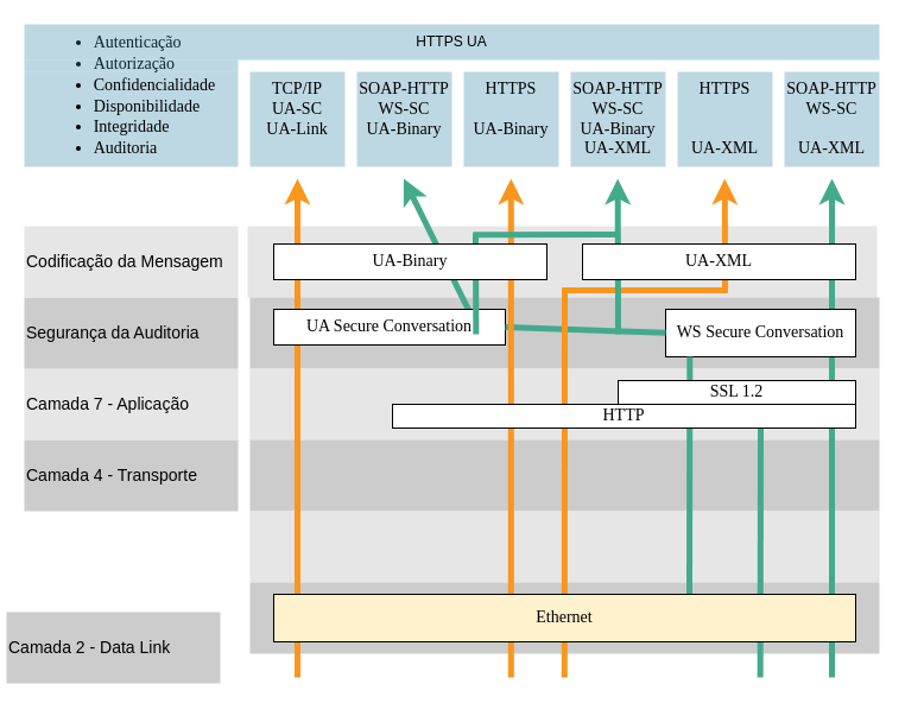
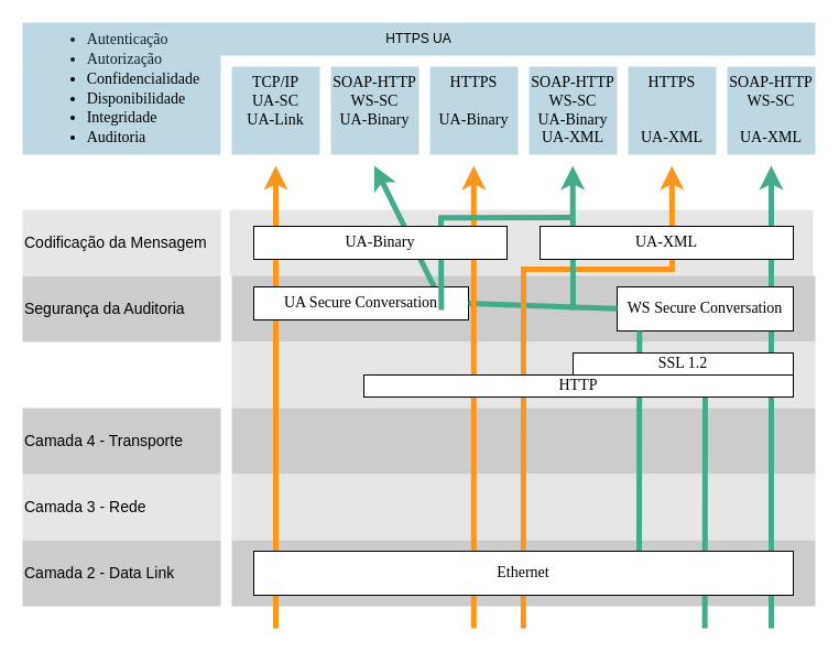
  <mxCell id="0" />
  <mxCell id="1" parent="0" />
  <mxCell id="2" value="" style="rounded=0;whiteSpace=wrap;html=1;fillColor=#E6E6E6;strokeColor=none;" vertex="1" parent="1"><mxGeometry x="208" y="190" width="530" height="60" as="geometry" /></mxCell>
  <mxCell id="3" value="" style="rounded=0;whiteSpace=wrap;html=1;strokeColor=none;fillColor=#CCCCCC;" vertex="1" parent="1"><mxGeometry x="210" y="250" width="530" height="60" as="geometry" /></mxCell>
  <mxCell id="4" value="" style="rounded=0;whiteSpace=wrap;html=1;strokeColor=none;fillColor=#E6E6E6;" vertex="1" parent="1"><mxGeometry x="210" y="310" width="530" height="60" as="geometry" /></mxCell>
  <mxCell id="5" value="" style="rounded=0;whiteSpace=wrap;html=1;strokeColor=none;fillColor=#CCCCCC;" vertex="1" parent="1"><mxGeometry x="210" y="370" width="530" height="60" as="geometry" /></mxCell>
  <mxCell id="6" value="" style="rounded=0;whiteSpace=wrap;html=1;fillColor=#E6E6E6;strokeColor=none;" vertex="1" parent="1"><mxGeometry x="210" y="430" width="530" height="60" as="geometry" /></mxCell>
- <mxCell id="7" value="&lt;font style=&quot;font-size: 14px;&quot;&gt;Camada 2 - Data Link&lt;/font&gt;" style="rounded=0;whiteSpace=wrap;html=1;align=left;fillStyle=solid;fillColor=#CCCCCC;strokeColor=none;" vertex="1" parent="1"><mxGeometry x="5" y="515" width="180" height="60" as="geometry" /></mxCell>
+ <mxCell id="7" value="&lt;font style=&quot;font-size: 14px;&quot;&gt;Camada 2 - Data Link&lt;/font&gt;" style="rounded=0;whiteSpace=wrap;html=1;align=left;fillStyle=solid;fillColor=#CCCCCC;strokeColor=none;" vertex="1" parent="1"><mxGeometry x="20" y="490" width="180" height="60" as="geometry" /></mxCell>
  <mxCell id="8" value="" style="rounded=0;whiteSpace=wrap;html=1;strokeColor=none;fillColor=#CCCCCC;" vertex="1" parent="1"><mxGeometry x="210" y="490" width="530" height="60" as="geometry" /></mxCell>
  <mxCell id="9" value="" style="endArrow=classic;html=1;rounded=0;strokeWidth=5;strokeColor=#F8961E;" edge="1" parent="1"><mxGeometry width="50" height="50" relative="1" as="geometry"><mxPoint x="250" y="570" as="sourcePoint" /><mxPoint x="250" y="150" as="targetPoint" /></mxGeometry></mxCell>
+ <mxCell id="10" value="&lt;font style=&quot;font-size: 14px;&quot;&gt;Camada 3 - Rede&lt;/font&gt;" style="rounded=0;whiteSpace=wrap;html=1;align=left;fillStyle=solid;fillColor=#E6E6E6;strokeColor=none;" vertex="1" parent="1"><mxGeometry x="20" y="430" width="180" height="60" as="geometry" /></mxCell>
  <mxCell id="11" value="&lt;font style=&quot;font-size: 14px;&quot;&gt;Camada 4 - Transporte&lt;/font&gt;" style="rounded=0;whiteSpace=wrap;html=1;align=left;fillStyle=solid;fillColor=#CCCCCC;strokeColor=none;" vertex="1" parent="1"><mxGeometry x="20" y="370" width="180" height="60" as="geometry" /></mxCell>
- <mxCell id="12" value="&lt;font style=&quot;font-size: 14px;&quot;&gt;Camada 7 - Aplicação&lt;/font&gt;" style="rounded=0;whiteSpace=wrap;html=1;align=left;fillStyle=solid;fillColor=#E6E6E6;strokeColor=none;" vertex="1" parent="1"><mxGeometry x="20" y="310" width="180" height="60" as="geometry" /></mxCell>
  <mxCell id="13" value="&lt;span style=&quot;font-size: 14px;&quot;&gt;Segurança da Auditoria&lt;/span&gt;" style="rounded=0;whiteSpace=wrap;html=1;align=left;fillStyle=solid;fillColor=#CCCCCC;strokeColor=none;" vertex="1" parent="1"><mxGeometry x="20" y="250" width="180" height="60" as="geometry" /></mxCell>
  <mxCell id="14" value="&lt;span style=&quot;font-size: 14px;&quot;&gt;Codificação da Mensagem&lt;/span&gt;" style="rounded=0;whiteSpace=wrap;html=1;align=left;fillStyle=solid;fillColor=#E6E6E6;strokeColor=none;" vertex="1" parent="1"><mxGeometry x="20" y="190" width="180" height="60" as="geometry" /></mxCell>
  <mxCell id="15" value="" style="endArrow=classic;html=1;rounded=0;strokeWidth=5;strokeColor=#43AA8B;" edge="1" parent="1"><mxGeometry width="50" height="50" relative="1" as="geometry"><mxPoint x="700" y="570" as="sourcePoint" /><mxPoint x="700" y="150" as="targetPoint" /></mxGeometry></mxCell>
  <mxCell id="16" value="&lt;font face=&quot;Garamond&quot;&gt;&lt;span style=&quot;font-size: 14px;&quot;&gt;WS Secure Conversation&lt;/span&gt;&lt;/font&gt;" style="rounded=0;whiteSpace=wrap;html=1;" vertex="1" parent="1"><mxGeometry x="560" y="260" width="160" height="40" as="geometry" /></mxCell>
  <mxCell id="17" value="&lt;div&gt;&lt;span style=&quot;font-size: 14px;&quot;&gt;&lt;br&gt;&lt;/span&gt;&lt;/div&gt;" style="rounded=0;whiteSpace=wrap;html=1;fillColor=#277DA1;strokeColor=none;fillOpacity=30;align=left;" vertex="1" parent="1"><mxGeometry x="20" y="60" width="180" height="80" as="geometry" /></mxCell>
  <mxCell id="18" value="&lt;font style=&quot;font-size: 14px;&quot; face=&quot;Garamond&quot;&gt;TCP/IP&lt;br&gt;UA-SC&lt;br&gt;UA-Link&lt;br&gt;&lt;br&gt;&lt;/font&gt;" style="rounded=0;whiteSpace=wrap;html=1;fillColor=#277DA1;strokeColor=none;fillOpacity=30;" vertex="1" parent="1"><mxGeometry x="210" y="60" width="80" height="80" as="geometry" /></mxCell>
  <mxCell id="19" value="SOAP-HTTP&lt;br&gt;WS-SC&lt;br&gt;UA-Binary&lt;br&gt;&amp;nbsp;" style="rounded=0;whiteSpace=wrap;html=1;fillColor=#277DA1;strokeColor=none;fillOpacity=30;fontFamily=Garamond;fontSize=14;" vertex="1" parent="1"><mxGeometry x="300" y="60" width="80" height="80" as="geometry" /></mxCell>
  <mxCell id="20" value="HTTPS&lt;br&gt;&lt;br&gt;UA-Binary&lt;br&gt;&amp;nbsp;" style="rounded=0;whiteSpace=wrap;html=1;fillColor=#277DA1;strokeColor=none;fillOpacity=30;fontFamily=Garamond;fontSize=14;" vertex="1" parent="1"><mxGeometry x="390" y="60" width="80" height="80" as="geometry" /></mxCell>
  <mxCell id="21" value="SOAP-HTTP&lt;br&gt;WS-SC&lt;br&gt;UA-Binary&lt;br&gt;UA-XML" style="rounded=0;whiteSpace=wrap;html=1;fillColor=#277DA1;strokeColor=none;fillOpacity=30;fontFamily=Garamond;fontSize=14;" vertex="1" parent="1"><mxGeometry x="480" y="60" width="80" height="80" as="geometry" /></mxCell>
  <mxCell id="22" value="HTTPS&lt;br&gt;&lt;br&gt;&lt;br&gt;UA-XML" style="rounded=0;whiteSpace=wrap;html=1;fillColor=#277DA1;strokeColor=none;fillOpacity=30;fontFamily=Garamond;fontSize=14;" vertex="1" parent="1"><mxGeometry x="570" y="60" width="80" height="80" as="geometry" /></mxCell>
  <mxCell id="23" value="SOAP-HTTP&lt;br&gt;WS-SC&lt;br&gt;&lt;br&gt;UA-XML" style="rounded=0;whiteSpace=wrap;html=1;fillColor=#277DA1;strokeColor=none;fillOpacity=30;fontFamily=Garamond;fontSize=14;" vertex="1" parent="1"><mxGeometry x="660" y="60" width="80" height="80" as="geometry" /></mxCell>
  <mxCell id="24" value="" style="endArrow=classic;html=1;rounded=0;strokeWidth=5;strokeColor=#43AA8B;exitX=0.841;exitY=0.016;exitDx=0;exitDy=0;exitPerimeter=0;" edge="1" parent="1" source="25"><mxGeometry width="50" height="50" relative="1" as="geometry"><mxPoint x="339" y="260" as="sourcePoint" /><mxPoint x="339.47" y="150" as="targetPoint" /></mxGeometry></mxCell>
  <mxCell id="25" value="&lt;font face=&quot;Garamond&quot;&gt;&lt;span style=&quot;font-size: 14px;&quot;&gt;UA Secure Conversation&lt;/span&gt;&lt;/font&gt;" style="rounded=0;whiteSpace=wrap;html=1;" vertex="1" parent="1"><mxGeometry x="230" y="260" width="195" height="30" as="geometry" /></mxCell>
  <mxCell id="26" value="" style="endArrow=none;html=1;rounded=0;strokeWidth=5;strokeColor=#F8961E;endFill=0;" edge="1" parent="1"><mxGeometry width="50" height="50" relative="1" as="geometry"><mxPoint x="612" y="244" as="sourcePoint" /><mxPoint x="473" y="244" as="targetPoint" /></mxGeometry></mxCell>
  <mxCell id="27" value="" style="endArrow=classic;html=1;rounded=0;strokeWidth=5;strokeColor=#F8961E;" edge="1" parent="1"><mxGeometry width="50" height="50" relative="1" as="geometry"><mxPoint x="610" y="246" as="sourcePoint" /><mxPoint x="609.76" y="150" as="targetPoint" /></mxGeometry></mxCell>
  <mxCell id="28" value="" style="endArrow=classic;html=1;rounded=0;strokeWidth=5;strokeColor=#43AA8B;" edge="1" parent="1"><mxGeometry width="50" height="50" relative="1" as="geometry"><mxPoint x="520" y="281" as="sourcePoint" /><mxPoint x="519.66" y="150" as="targetPoint" /></mxGeometry></mxCell>
  <mxCell id="29" value="" style="endArrow=none;html=1;rounded=0;strokeWidth=5;strokeColor=#43AA8B;endFill=0;entryX=1;entryY=0.5;entryDx=0;entryDy=0;" edge="1" parent="1" target="25"><mxGeometry width="50" height="50" relative="1" as="geometry"><mxPoint x="560" y="279.8" as="sourcePoint" /><mxPoint x="421" y="279.8" as="targetPoint" /></mxGeometry></mxCell>
  <mxCell id="30" value="" style="endArrow=none;html=1;rounded=0;strokeWidth=5;strokeColor=#43AA8B;endFill=0;" edge="1" parent="1"><mxGeometry width="50" height="50" relative="1" as="geometry"><mxPoint x="400.34" y="281" as="sourcePoint" /><mxPoint x="400" y="196" as="targetPoint" /></mxGeometry></mxCell>
  <mxCell id="31" value="" style="endArrow=classic;html=1;rounded=0;strokeWidth=5;strokeColor=#F8961E;" edge="1" parent="1"><mxGeometry width="50" height="50" relative="1" as="geometry"><mxPoint x="429.8" y="570" as="sourcePoint" /><mxPoint x="429.8" y="150" as="targetPoint" /></mxGeometry></mxCell>
  <mxCell id="32" value="" style="endArrow=none;html=1;rounded=0;strokeWidth=5;strokeColor=#F8961E;endFill=0;" edge="1" parent="1"><mxGeometry width="50" height="50" relative="1" as="geometry"><mxPoint x="474.8" y="570" as="sourcePoint" /><mxPoint x="475" y="242" as="targetPoint" /></mxGeometry></mxCell>
  <mxCell id="33" value="" style="endArrow=none;html=1;rounded=0;strokeWidth=5;strokeColor=#43AA8B;endFill=0;" edge="1" parent="1"><mxGeometry width="50" height="50" relative="1" as="geometry"><mxPoint x="639.66" y="570" as="sourcePoint" /><mxPoint x="640" y="360" as="targetPoint" /></mxGeometry></mxCell>
  <mxCell id="34" value="" style="endArrow=none;html=1;rounded=0;strokeWidth=5;strokeColor=#43AA8B;endFill=0;entryX=0.127;entryY=1;entryDx=0;entryDy=0;entryPerimeter=0;" edge="1" parent="1" target="16"><mxGeometry width="50" height="50" relative="1" as="geometry"><mxPoint x="580" y="500" as="sourcePoint" /><mxPoint x="580.34" y="355" as="targetPoint" /></mxGeometry></mxCell>
  <mxCell id="35" value="&lt;font face=&quot;Garamond&quot;&gt;&lt;span style=&quot;font-size: 14px;&quot;&gt;UA-Binary&lt;/span&gt;&lt;/font&gt;" style="rounded=0;whiteSpace=wrap;html=1;" vertex="1" parent="1"><mxGeometry x="230" y="205" width="230" height="30" as="geometry" /></mxCell>
  <mxCell id="36" value="&lt;font face=&quot;Garamond&quot;&gt;&lt;span style=&quot;font-size: 14px;&quot;&gt;UA-XML&lt;/span&gt;&lt;/font&gt;" style="rounded=0;whiteSpace=wrap;html=1;" vertex="1" parent="1"><mxGeometry x="490" y="205" width="230" height="30" as="geometry" /></mxCell>
  <mxCell id="37" value="&lt;font face=&quot;Garamond&quot;&gt;&lt;span style=&quot;font-size: 14px;&quot;&gt;SSL 1.2&lt;/span&gt;&lt;/font&gt;" style="rounded=0;whiteSpace=wrap;html=1;" vertex="1" parent="1"><mxGeometry x="520" y="320" width="200" height="20" as="geometry" /></mxCell>
  <mxCell id="38" value="&lt;font face=&quot;Garamond&quot;&gt;&lt;span style=&quot;font-size: 14px;&quot;&gt;HTTP&lt;/span&gt;&lt;/font&gt;" style="rounded=0;whiteSpace=wrap;html=1;" vertex="1" parent="1"><mxGeometry x="330" y="340" width="390" height="20" as="geometry" /></mxCell>
- <mxCell id="39" value="&lt;font style=&quot;font-size: 14px;&quot; face=&quot;Garamond&quot;&gt;Ethernet&lt;/font&gt;" style="rounded=0;whiteSpace=wrap;html=1;fillColor=#fff2cc;" vertex="1" parent="1"><mxGeometry x="230" y="500" width="490" height="40" as="geometry" /></mxCell>
+ <mxCell id="39" value="&lt;font style=&quot;font-size: 14px;&quot; face=&quot;Garamond&quot;&gt;Ethernet&lt;/font&gt;" style="rounded=0;whiteSpace=wrap;html=1;" vertex="1" parent="1"><mxGeometry x="230" y="500" width="490" height="40" as="geometry" /></mxCell>
  <mxCell id="40" value="" style="endArrow=none;html=1;rounded=0;strokeWidth=5;strokeColor=#43AA8B;endFill=0;entryX=1;entryY=0.5;entryDx=0;entryDy=0;" edge="1" parent="1"><mxGeometry width="50" height="50" relative="1" as="geometry"><mxPoint x="521" y="197" as="sourcePoint" /><mxPoint x="398" y="197.2" as="targetPoint" /></mxGeometry></mxCell>
  <mxCell id="41" value="&lt;ul style=&quot;border-color: var(--border-color); text-align: left; font-size: 14px;&quot;&gt;&lt;li style=&quot;border-color: var(--border-color);&quot;&gt;&lt;font style=&quot;border-color: var(--border-color);&quot; face=&quot;Garamond&quot;&gt;Autenticação&lt;/font&gt;&lt;/li&gt;&lt;li style=&quot;border-color: var(--border-color);&quot;&gt;&lt;font style=&quot;font-size: 14px;&quot; face=&quot;Garamond&quot;&gt;Autorização&lt;/font&gt;&lt;/li&gt;&lt;li style=&quot;border-color: var(--border-color);&quot;&gt;&lt;font style=&quot;border-color: var(--border-color);&quot; face=&quot;Garamond&quot;&gt;Confidencialidade&lt;/font&gt;&lt;/li&gt;&lt;li style=&quot;border-color: var(--border-color);&quot;&gt;&lt;font style=&quot;border-color: var(--border-color);&quot; face=&quot;Garamond&quot;&gt;Disponibilidade&lt;/font&gt;&lt;/li&gt;&lt;li style=&quot;border-color: var(--border-color);&quot;&gt;&lt;span style=&quot;border-color: var(--border-color);&quot;&gt;&lt;font style=&quot;font-size: 14px;&quot; face=&quot;Garamond&quot;&gt;Integridade&lt;/font&gt;&lt;/span&gt;&lt;/li&gt;&lt;li style=&quot;border-color: var(--border-color);&quot;&gt;&lt;font face=&quot;Garamond&quot;&gt;Auditoria&lt;/font&gt;&lt;/li&gt;&lt;/ul&gt;" style="text;html=1;strokeColor=none;fillColor=none;align=center;verticalAlign=middle;whiteSpace=wrap;rounded=0;" vertex="1" parent="1"><mxGeometry x="20" y="20" width="180" height="120" as="geometry" /></mxCell>
  <mxCell id="42" value="" style="rounded=0;whiteSpace=wrap;html=1;fillColor=#277DA1;strokeColor=none;fillOpacity=30;" vertex="1" parent="1"><mxGeometry x="20" y="50" width="180" height="10" as="geometry" /></mxCell>
  <mxCell id="43" value="HTTPS UA" style="rounded=0;whiteSpace=wrap;html=1;fillColor=#277DA1;strokeColor=none;fillOpacity=30;" vertex="1" parent="1"><mxGeometry x="20" y="20" width="720" height="30" as="geometry" /></mxCell>
